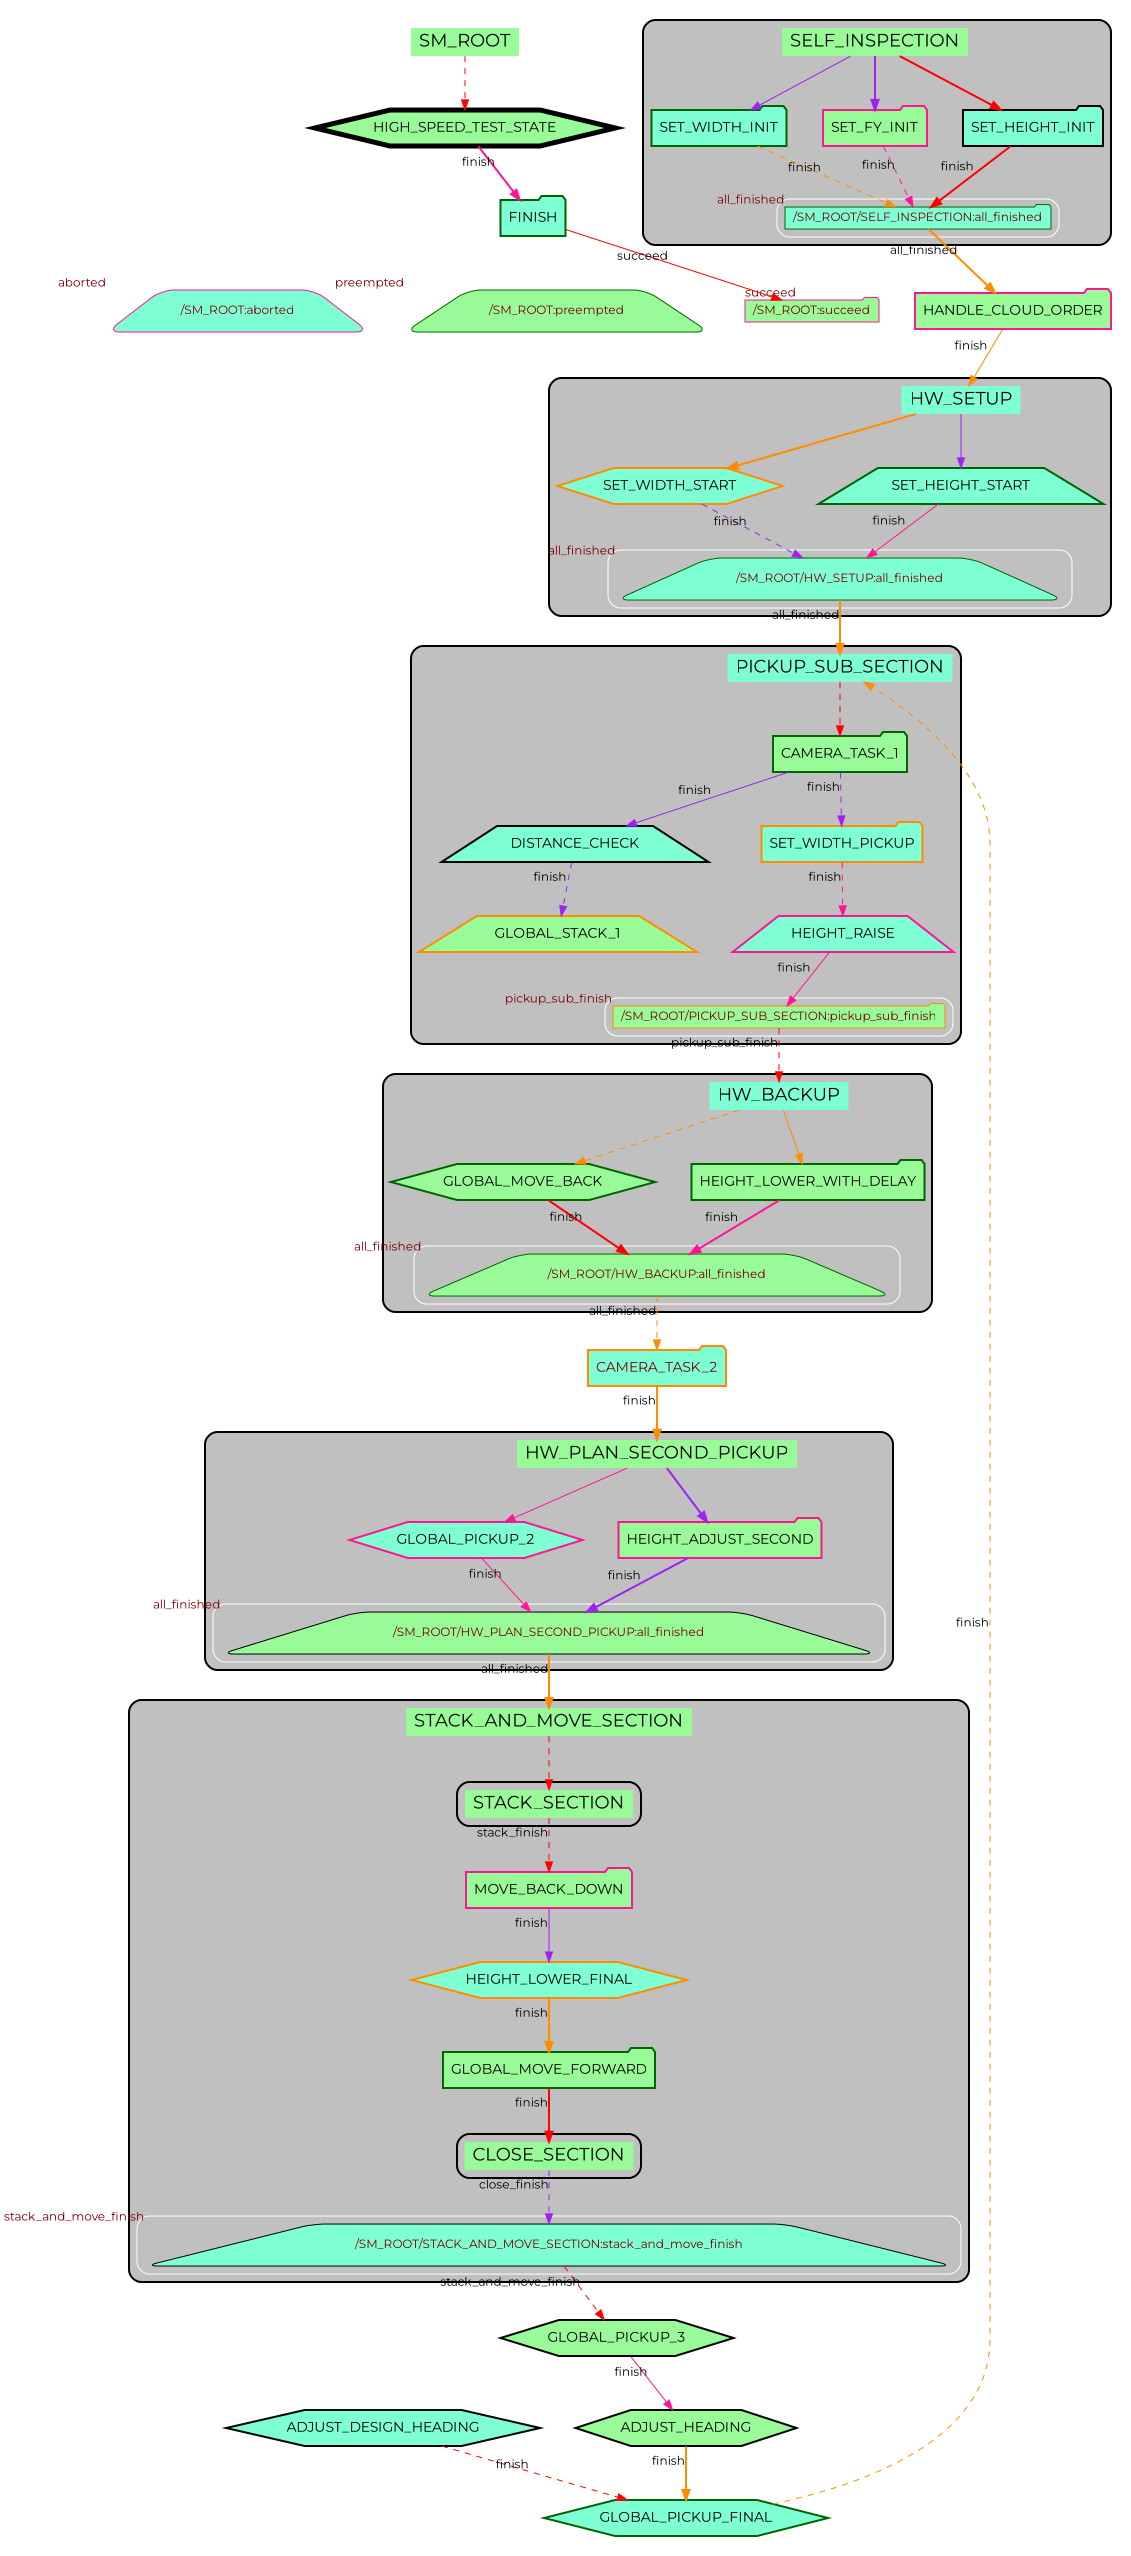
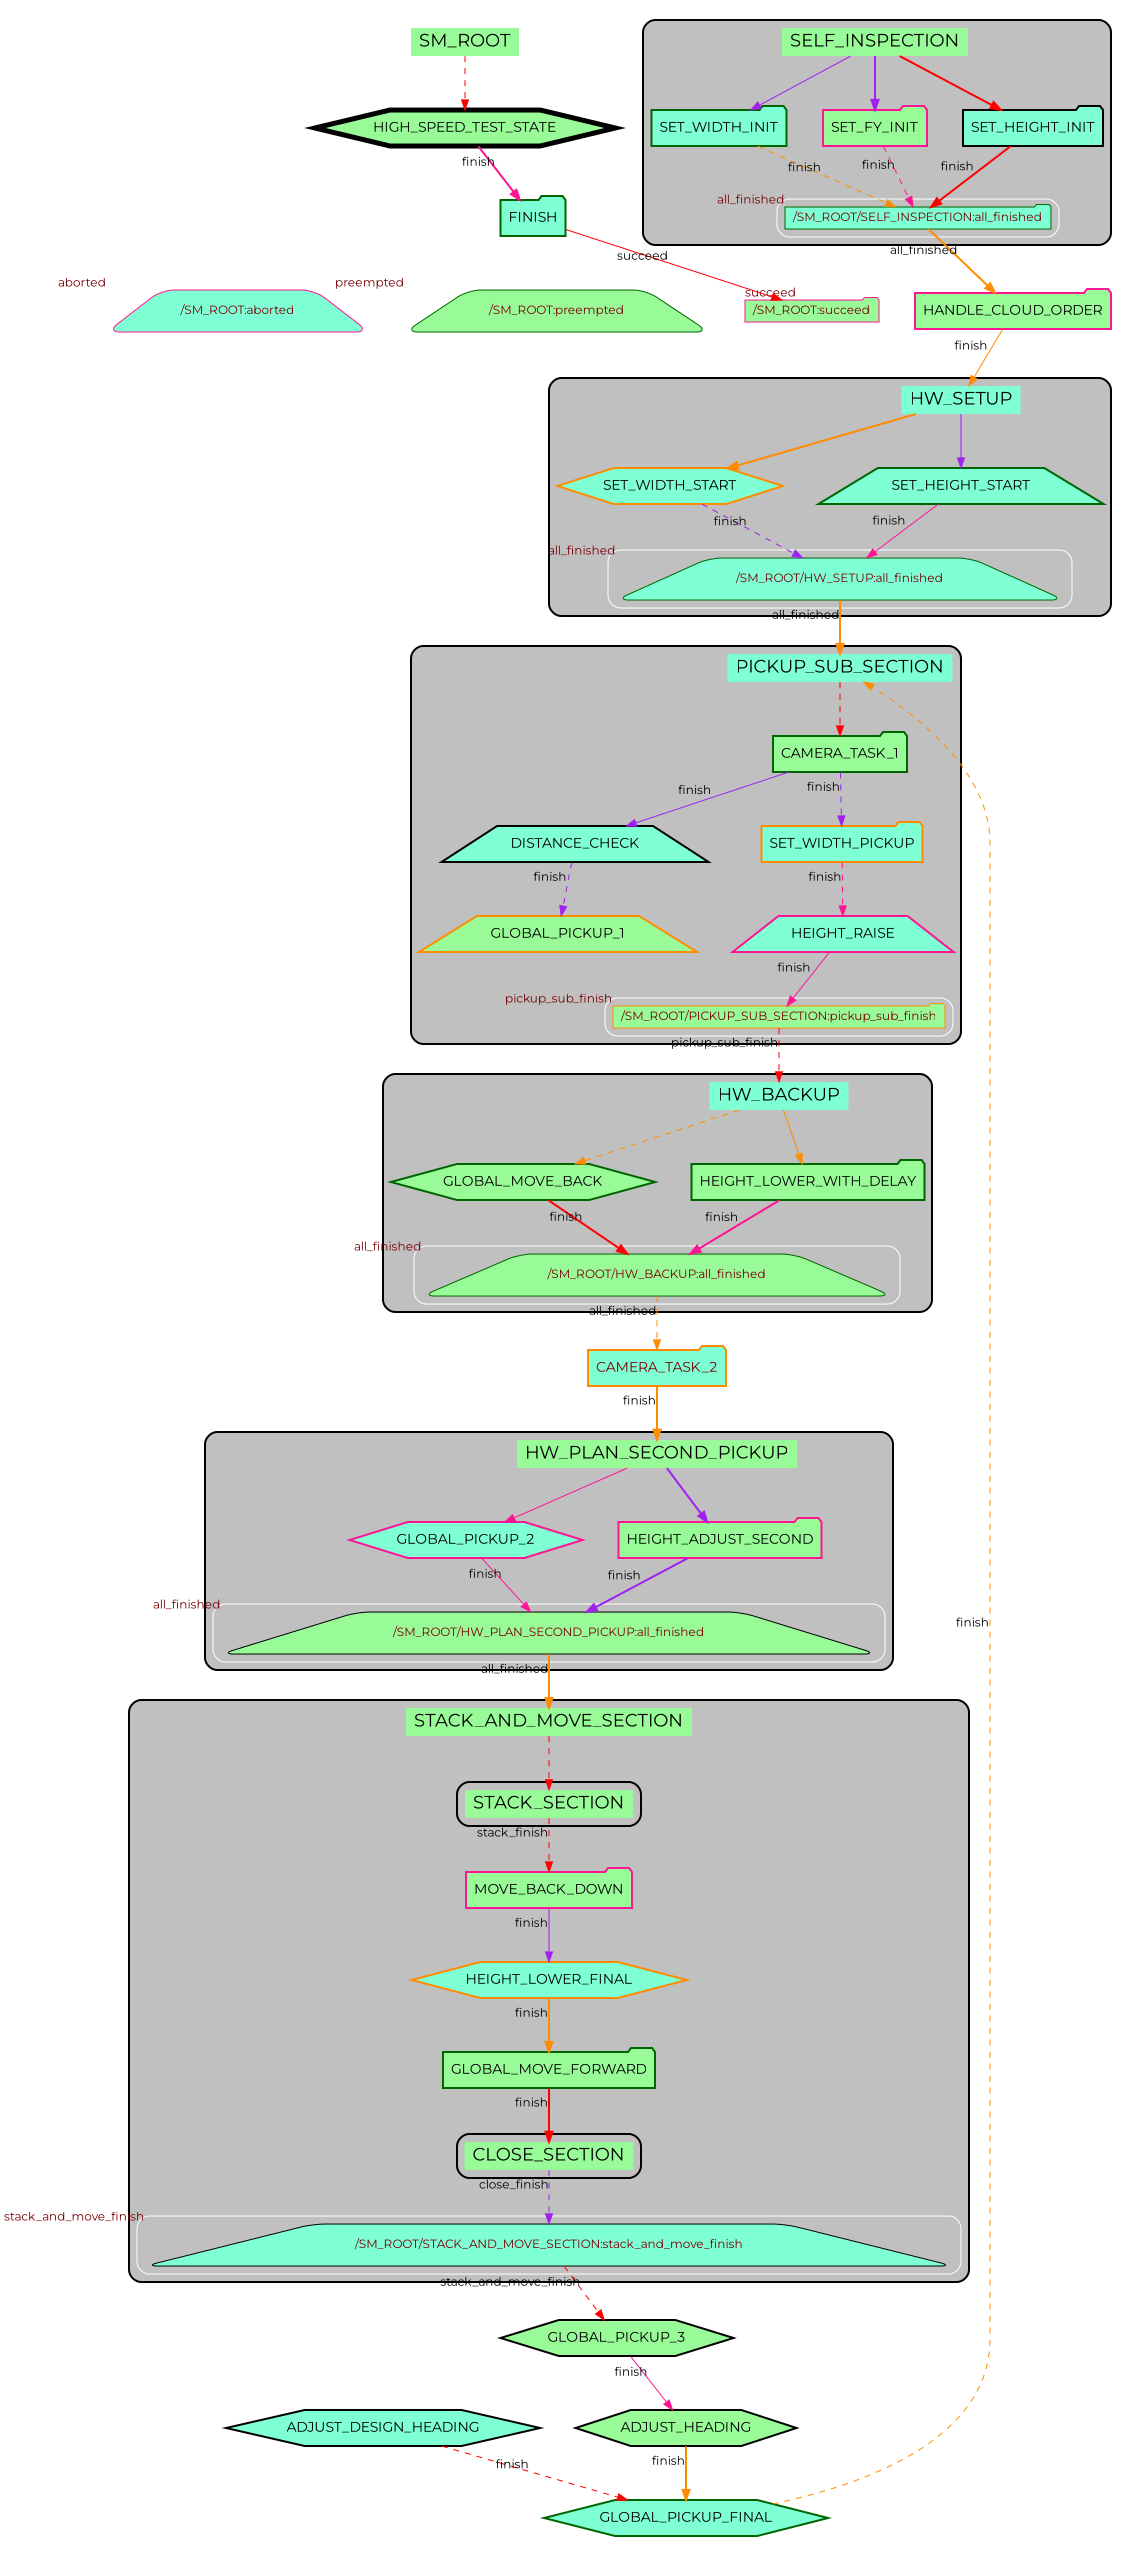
  digraph {
    clusterrank=local
    compound=true
    fontname=Montserrat
    labeljust=l
    mclimit=5
    minlen=2
    nodesep=0.5
    outputmode=nodesfirst
    ranksep=0.75
    node [color=darkgreen fillcolor=palegreen fontname=Montserrat shape=folder style="filled,setlinewidth(2)"]
    edge [color=darkorange fontname=Montserrat fontsize=12 style=dashed xlabel=finish]
    "/SM_ROOT:succeed" [color=deeppink fontcolor="#780006" fontsize=12 height=0.3 style="filled,rounded" xlabel=succeed]
    "/SM_ROOT:preempted" [fontcolor="#780006" fontsize=12 height=0.3 shape=trapezium style="filled,rounded" xlabel=preempted]
    "/SM_ROOT:aborted" [color=deeppink fillcolor=aquamarine fontcolor="#780006" fontsize=12 height=0.3 shape=trapezium style="filled,rounded" xlabel=aborted]
    "/SM_ROOT/SELF_INSPECTION:all_finished" [fillcolor=aquamarine fontcolor="#780006" fontsize=12 height=0.3 style="filled,rounded" xlabel=all_finished]
    n5 [color=deeppink fontsize=18 fontweight=18 height=0.01 label=SELF_INSPECTION rank=min shape=plaintext style=filled]
    n6 [fillcolor=aquamarine label=SET_WIDTH_INIT]
    n7 [color=deeppink label=SET_FY_INIT]
    n8 [color=black fillcolor=aquamarine label=SET_HEIGHT_INIT]
    "/SM_ROOT/HW_SETUP:all_finished" [fillcolor=aquamarine fontcolor="#780006" fontsize=12 height=0.3 shape=trapezium style="filled,rounded" xlabel=all_finished]
    n10 [fillcolor=aquamarine fontsize=18 fontweight=18 height=0.01 label=HW_SETUP rank=min shape=plaintext style=filled]
    n11 [color=darkorange fillcolor=aquamarine label=SET_WIDTH_START shape=hexagon]
    n12 [fillcolor=aquamarine label=SET_HEIGHT_START shape=trapezium]
    "/SM_ROOT/PICKUP_SUB_SECTION:pickup_sub_finish" [color=darkorange fontcolor="#780006" fontsize=12 height=0.3 style="filled,rounded" xlabel=pickup_sub_finish]
    n14 [color=deeppink fillcolor=aquamarine fontsize=18 fontweight=18 height=0.01 label=PICKUP_SUB_SECTION rank=min shape=plaintext style=filled]
    n15 [label=CAMERA_TASK_1]
    n16 [color=black fillcolor=aquamarine label=DISTANCE_CHECK shape=trapezium]
-   n17 [color=darkorange label=GLOBAL_STACK_1 shape=trapezium]
+   n17 [color=darkorange label=GLOBAL_PICKUP_1 shape=trapezium]
    n18 [color=darkorange fillcolor=aquamarine label=SET_WIDTH_PICKUP]
    n19 [color=deeppink fillcolor=aquamarine label=HEIGHT_RAISE shape=trapezium]
    "/SM_ROOT/HW_BACKUP:all_finished" [fontcolor="#780006" fontsize=12 height=0.3 shape=trapezium style="filled,rounded" xlabel=all_finished]
    n21 [fillcolor=aquamarine fontsize=18 fontweight=18 height=0.01 label=HW_BACKUP rank=min shape=plaintext style=filled]
    n22 [label=GLOBAL_MOVE_BACK shape=hexagon]
    n23 [label=HEIGHT_LOWER_WITH_DELAY]
    "/SM_ROOT/HW_PLAN_SECOND_PICKUP:all_finished" [color=black fontcolor="#780006" fontsize=12 height=0.3 shape=trapezium style="filled,rounded" xlabel=all_finished]
    n25 [color=darkorange fontsize=18 fontweight=18 height=0.01 label=HW_PLAN_SECOND_PICKUP rank=min shape=plaintext style=filled]
    n26 [color=deeppink fillcolor=aquamarine label=GLOBAL_PICKUP_2 shape=hexagon]
    n27 [color=deeppink label=HEIGHT_ADJUST_SECOND]
    "/SM_ROOT/STACK_AND_MOVE_SECTION:stack_and_move_finish" [color=black fillcolor=aquamarine fontcolor="#780006" fontsize=12 height=0.3 shape=trapezium style="filled,rounded" xlabel=stack_and_move_finish]
    n29 [color=deeppink fontsize=18 fontweight=18 height=0.01 label=STACK_SECTION rank=min shape=plaintext style=filled]
    n30 [color=deeppink fontsize=18 fontweight=18 height=0.01 label=CLOSE_SECTION rank=min shape=plaintext style=filled]
    n31 [fontsize=18 fontweight=18 height=0.01 label=STACK_AND_MOVE_SECTION rank=min shape=plaintext style=filled]
    n32 [color=deeppink label=MOVE_BACK_DOWN]
    n33 [color=darkorange fillcolor=aquamarine label=HEIGHT_LOWER_FINAL shape=hexagon]
    n34 [label=GLOBAL_MOVE_FORWARD]
    n35 [color=black fontsize=18 fontweight=18 height=0.01 label=SM_ROOT rank=min shape=plaintext style=filled]
    n36 [color=black label=HIGH_SPEED_TEST_STATE shape=hexagon style="filled,setlinewidth(5)"]
    n37 [fillcolor=aquamarine label=FINISH]
    n38 [color=deeppink label=HANDLE_CLOUD_ORDER]
    n39 [color=darkorange fillcolor=aquamarine fontcolor="#780006" label=CAMERA_TASK_2]
    n40 [color=black label=GLOBAL_PICKUP_3 shape=hexagon]
    n41 [color=black label=ADJUST_HEADING shape=hexagon]
    n42 [fillcolor=aquamarine label=GLOBAL_PICKUP_FINAL shape=hexagon]
    n43 [color=black fillcolor=aquamarine label=ADJUST_DESIGN_HEADING shape=hexagon]
    subgraph cluster_1 {
      color="#00000000"
      fillcolor="#0000000F"
      n35
      n36
      n37
      n38
      n39
      n40
      n41
      n42
      n43
      subgraph cluster_2 {
        color="#FFFFFFFF"
        fillcolor="#FFFFFF00"
        rank=sink
        style="rounded,filled"
        "/SM_ROOT:succeed"
        "/SM_ROOT:preempted"
        "/SM_ROOT:aborted"
      }
      subgraph cluster_3 {
        color="#000000FF"
        fillcolor=gray
        style="filled,setlinewidth(2),rounded"
        n5
        n6
        n7
        n8
        subgraph cluster_4 {
          color="#FFFFFFFF"
          fillcolor="#FFFFFF00"
          rank=sink
          style="rounded,filled"
          "/SM_ROOT/SELF_INSPECTION:all_finished"
        }
      }
      subgraph cluster_5 {
        color="#000000FF"
        fillcolor=gray
        style="filled,setlinewidth(2),rounded"
        n10
        n11
        n12
        subgraph cluster_6 {
          color="#FFFFFFFF"
          fillcolor="#FFFFFF00"
          rank=sink
          style="rounded,filled"
          "/SM_ROOT/HW_SETUP:all_finished"
        }
      }
      subgraph cluster_7 {
        color="#000000FF"
        fillcolor=gray
        style="filled,setlinewidth(2),rounded"
        n14
        n15
        n16
        n17
        n18
        n19
        subgraph cluster_8 {
          color="#FFFFFFFF"
          fillcolor="#FFFFFF00"
          rank=sink
          style="rounded,filled"
          "/SM_ROOT/PICKUP_SUB_SECTION:pickup_sub_finish"
        }
      }
      subgraph cluster_9 {
        color="#000000FF"
        fillcolor=gray
        style="filled,setlinewidth(2),rounded"
        n21
        n22
        n23
        subgraph cluster_10 {
          color="#FFFFFFFF"
          fillcolor="#FFFFFF00"
          rank=sink
          style="rounded,filled"
          "/SM_ROOT/HW_BACKUP:all_finished"
        }
      }
      subgraph cluster_11 {
        color="#000000FF"
        fillcolor=gray
        style="filled,setlinewidth(2),rounded"
        n25
        n26
        n27
        subgraph cluster_12 {
          color="#FFFFFFFF"
          fillcolor="#FFFFFF00"
          rank=sink
          style="rounded,filled"
          "/SM_ROOT/HW_PLAN_SECOND_PICKUP:all_finished"
        }
      }
      subgraph cluster_13 {
        color="#000000FF"
        fillcolor=gray
        style="filled,setlinewidth(2),rounded"
        n31
        n32
        n33
        n34
        subgraph cluster_14 {
          color="#FFFFFFFF"
          fillcolor="#FFFFFF00"
          rank=sink
          style="rounded,filled"
          "/SM_ROOT/STACK_AND_MOVE_SECTION:stack_and_move_finish"
        }
        subgraph cluster_15 {
          color="#000000FF"
          fillcolor=gray
          style="filled,setlinewidth(2),rounded"
          n29
        }
        subgraph cluster_16 {
          color="#000000FF"
          fillcolor=gray
          style="filled,setlinewidth(2),rounded"
          n30
        }
      }
    }
    "/SM_ROOT/SELF_INSPECTION:all_finished" -> n38 [style=bold xlabel=all_finished]
    n5 -> n6 [color=purple style=solid xlabel=""]
    n5 -> n7 [color=purple style=bold xlabel=""]
    n5 -> n8 [color=red style=bold xlabel=""]
    n6 -> "/SM_ROOT/SELF_INSPECTION:all_finished"
    n7 -> "/SM_ROOT/SELF_INSPECTION:all_finished" [color=deeppink]
    n8 -> "/SM_ROOT/SELF_INSPECTION:all_finished" [color=red style=bold]
    "/SM_ROOT/HW_SETUP:all_finished" -> n14 [style=bold xlabel=all_finished]
    n10 -> n11 [style=bold xlabel=""]
    n10 -> n12 [color=purple style=solid xlabel=""]
    n11 -> "/SM_ROOT/HW_SETUP:all_finished" [color=purple]
    n12 -> "/SM_ROOT/HW_SETUP:all_finished" [color=deeppink style=solid]
    "/SM_ROOT/PICKUP_SUB_SECTION:pickup_sub_finish" -> n21 [color=red xlabel=pickup_sub_finish]
    n14 -> n15 [color=red xlabel=""]
    n15 -> n16 [color=purple style=solid]
    n15 -> n18 [color=purple]
    n16 -> n17 [color=purple]
    n18 -> n19 [color=deeppink]
    n19 -> "/SM_ROOT/PICKUP_SUB_SECTION:pickup_sub_finish" [color=deeppink style=solid]
    "/SM_ROOT/HW_BACKUP:all_finished" -> n39 [xlabel=all_finished]
    n21 -> n22 [xlabel=""]
    n21 -> n23 [style=solid xlabel=""]
    n22 -> "/SM_ROOT/HW_BACKUP:all_finished" [color=red style=bold]
    n23 -> "/SM_ROOT/HW_BACKUP:all_finished" [color=deeppink style=bold]
    "/SM_ROOT/HW_PLAN_SECOND_PICKUP:all_finished" -> n31 [style=bold xlabel=all_finished]
    n25 -> n26 [color=deeppink style=solid xlabel=""]
    n25 -> n27 [color=purple style=bold xlabel=""]
    n26 -> "/SM_ROOT/HW_PLAN_SECOND_PICKUP:all_finished" [color=deeppink style=solid]
    n27 -> "/SM_ROOT/HW_PLAN_SECOND_PICKUP:all_finished" [color=purple style=bold]
    "/SM_ROOT/STACK_AND_MOVE_SECTION:stack_and_move_finish" -> n40 [color=red xlabel=stack_and_move_finish]
    n29 -> n32 [color=red xlabel=stack_finish]
    n30 -> "/SM_ROOT/STACK_AND_MOVE_SECTION:stack_and_move_finish" [color=purple xlabel=close_finish]
    n31 -> n29 [color=red xlabel=""]
    n32 -> n33 [color=purple style=solid]
    n33 -> n34 [style=bold]
    n34 -> n30 [color=red style=bold]
    n35 -> n36 [color=red xlabel=""]
    n36 -> n37 [color=deeppink style=bold]
    n37 -> "/SM_ROOT:succeed" [color=red style=solid xlabel=succeed]
    n38 -> n10 [style=solid]
    n39 -> n25 [style=bold]
    n40 -> n41 [color=deeppink style=solid]
    n41 -> n42 [style=bold]
    n42 -> n14
    n43 -> n42 [color=red]
  }
